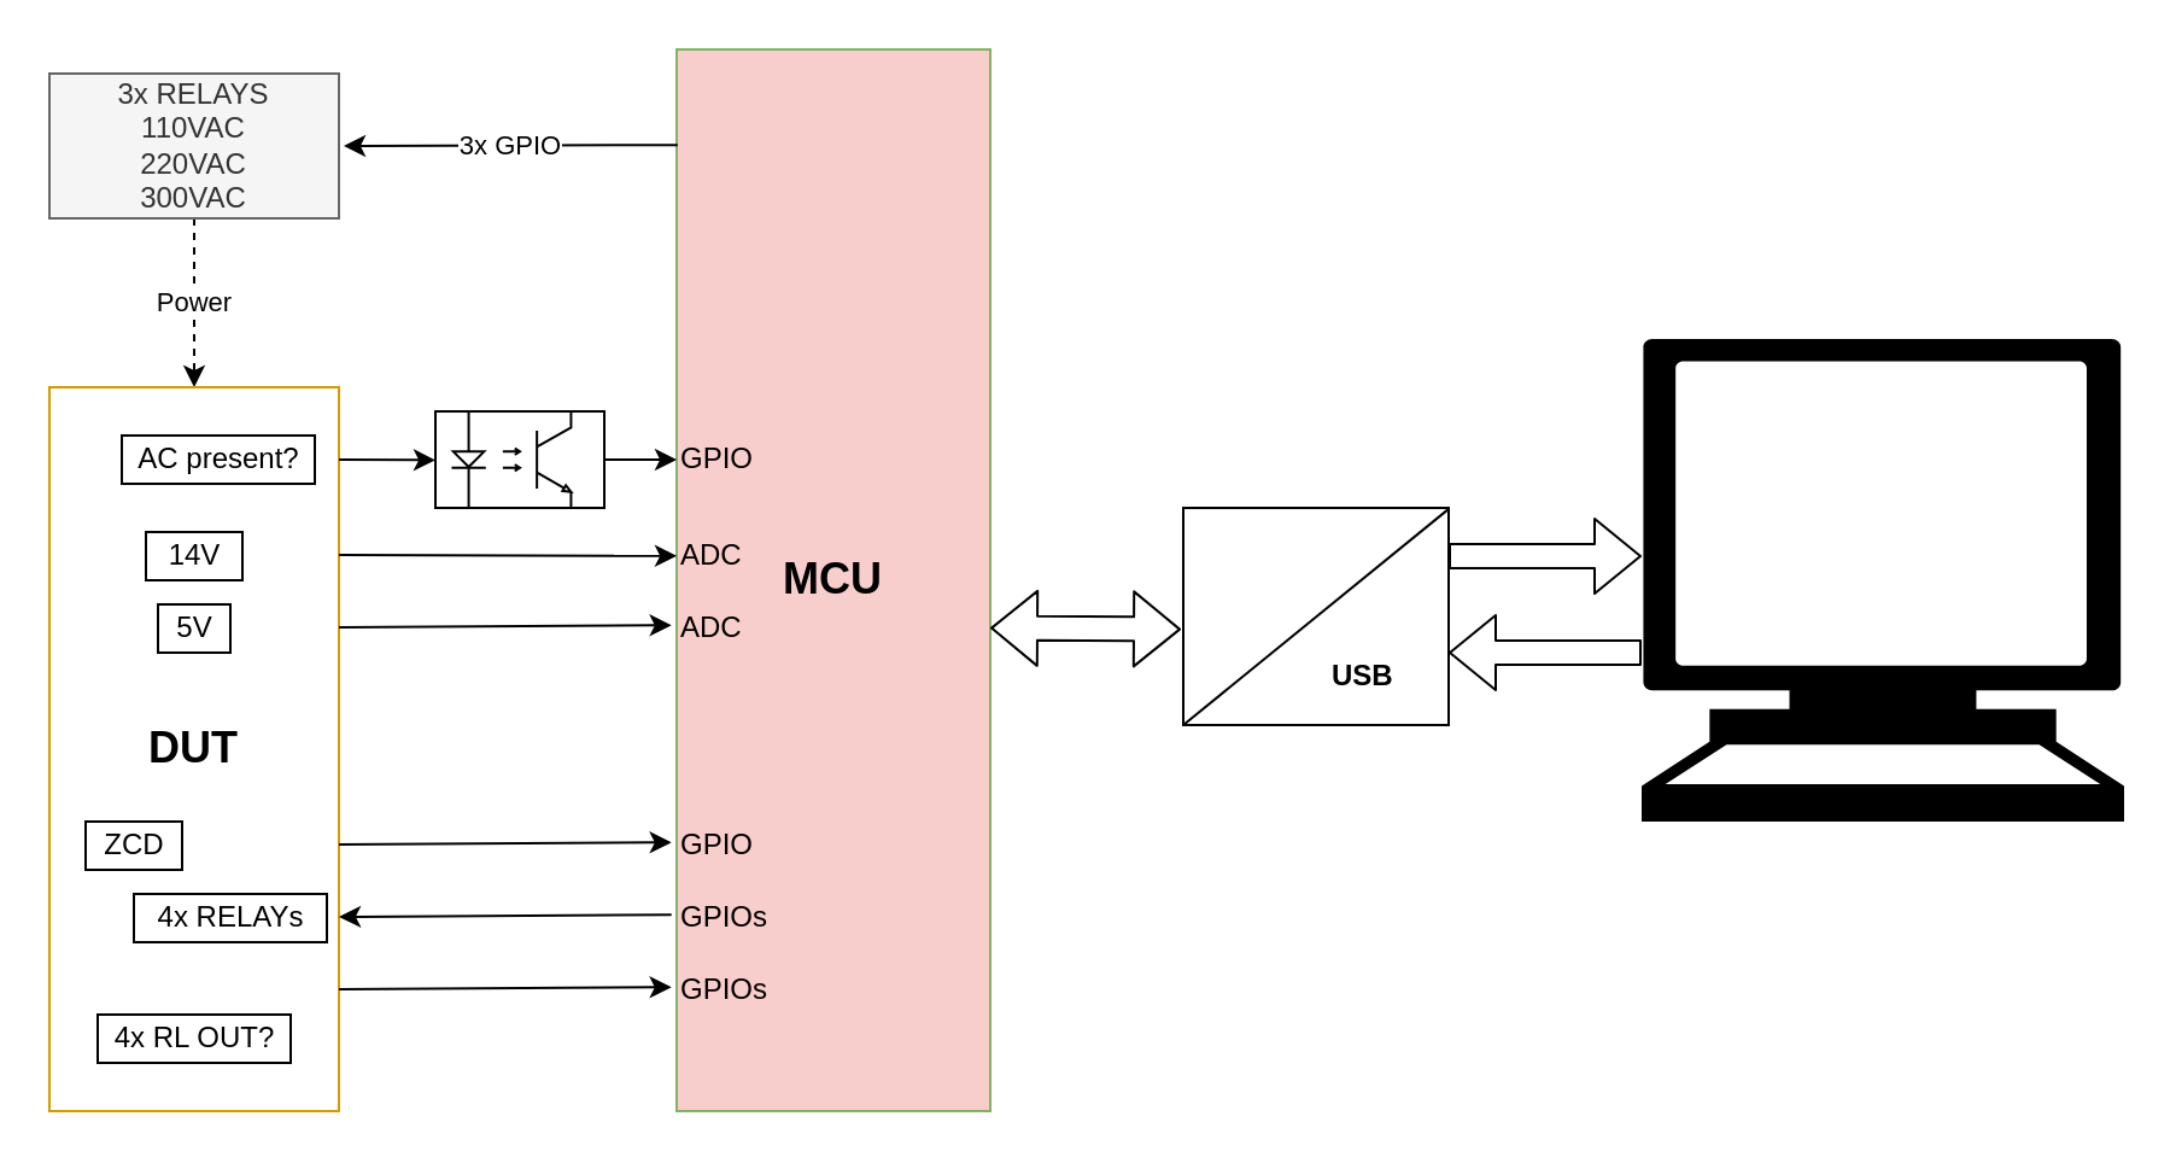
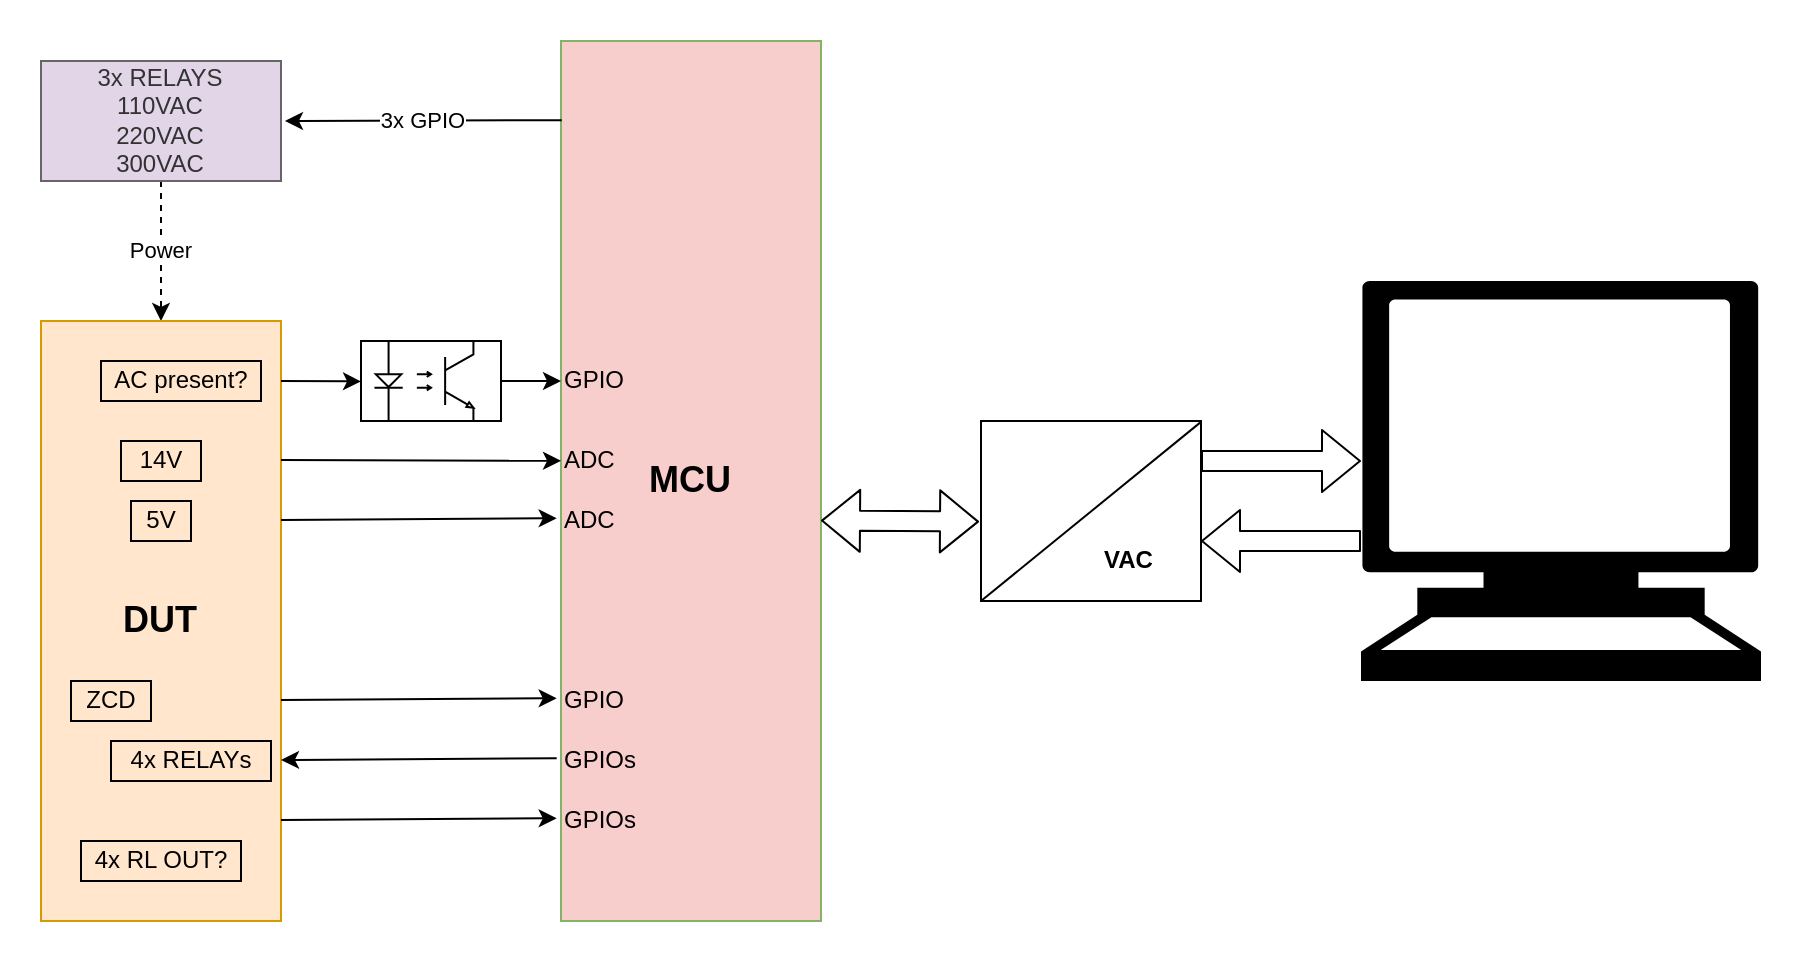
  <mxCell id="0" />
  <mxCell id="1" parent="0" />
  <mxCell id="2" value="&lt;font style=&quot;font-size: 18px&quot;&gt;&lt;b&gt;MCU&lt;/b&gt;&lt;/font&gt;" style="rounded=0;whiteSpace=wrap;html=1;fillColor=#f8cecc;strokeColor=#82b366;" vertex="1" parent="1"><mxGeometry x="280" y="20" width="130" height="440" as="geometry" /></mxCell>
  <mxCell id="3" value="3x GPIO" style="endArrow=classic;html=1;exitX=0.003;exitY=0.09;exitDx=0;exitDy=0;exitPerimeter=0;" edge="1" parent="1" source="2"><mxGeometry width="50" height="50" relative="1" as="geometry"><mxPoint x="20" y="70" as="sourcePoint" /><mxPoint x="142" y="60" as="targetPoint" /></mxGeometry></mxCell>
  <mxCell id="4" value="Power" style="edgeStyle=orthogonalEdgeStyle;rounded=0;orthogonalLoop=1;jettySize=auto;html=1;dashed=1;" edge="1" parent="1" source="5" target="6"><mxGeometry relative="1" as="geometry" /></mxCell>
- <mxCell id="5" value="3x RELAYS&lt;br&gt;110VAC&lt;br&gt;220VAC&lt;br&gt;300VAC" style="rounded=0;whiteSpace=wrap;html=1;fillColor=#f5f5f5;strokeColor=#666666;fontColor=#333333;" vertex="1" parent="1"><mxGeometry x="20" y="30" width="120" height="60" as="geometry" /></mxCell>
- <mxCell id="6" value="&lt;font style=&quot;font-size: 18px&quot;&gt;&lt;b&gt;DUT&lt;/b&gt;&lt;/font&gt;" style="rounded=0;whiteSpace=wrap;html=1;fillColor=#ffffff;strokeColor=#d79b00;" vertex="1" parent="1"><mxGeometry x="20" y="160" width="120" height="300" as="geometry" /></mxCell>
+ <mxCell id="5" value="3x RELAYS&lt;br&gt;110VAC&lt;br&gt;220VAC&lt;br&gt;300VAC" style="rounded=0;whiteSpace=wrap;html=1;fillColor=#e1d5e7;strokeColor=#666666;fontColor=#333333;" vertex="1" parent="1"><mxGeometry x="20" y="30" width="120" height="60" as="geometry" /></mxCell>
+ <mxCell id="6" value="&lt;font style=&quot;font-size: 18px&quot;&gt;&lt;b&gt;DUT&lt;/b&gt;&lt;/font&gt;" style="rounded=0;whiteSpace=wrap;html=1;fillColor=#ffe6cc;strokeColor=#d79b00;" vertex="1" parent="1"><mxGeometry x="20" y="160" width="120" height="300" as="geometry" /></mxCell>
  <mxCell id="7" value="AC present?" style="text;html=1;resizable=0;points=[];autosize=1;align=center;verticalAlign=top;spacingTop=-4;rounded=0;strokeColor=#000000;" vertex="1" parent="1"><mxGeometry x="50" y="180" width="80" height="20" as="geometry" /></mxCell>
  <mxCell id="8" value="" style="verticalLabelPosition=bottom;shadow=0;dashed=0;align=center;fillColor=#ffffff;html=1;verticalAlign=top;strokeWidth=1;shape=mxgraph.electrical.opto_electronics.opto-coupler;" vertex="1" parent="1"><mxGeometry x="180" y="170" width="70" height="40" as="geometry" /></mxCell>
  <mxCell id="9" value="" style="endArrow=classic;html=1;" edge="1" parent="1" target="11"><mxGeometry width="50" height="50" relative="1" as="geometry"><mxPoint x="250" y="190" as="sourcePoint" /><mxPoint x="300" y="140" as="targetPoint" /></mxGeometry></mxCell>
  <mxCell id="10" value="" style="endArrow=classic;html=1;entryX=0;entryY=0.505;entryDx=0;entryDy=0;entryPerimeter=0;" edge="1" parent="1" target="8"><mxGeometry width="50" height="50" relative="1" as="geometry"><mxPoint x="140" y="190" as="sourcePoint" /><mxPoint x="170" y="190.19" as="targetPoint" /></mxGeometry></mxCell>
  <mxCell id="11" value="GPIO" style="text;html=1;resizable=0;points=[];autosize=1;align=left;verticalAlign=top;spacingTop=-4;" vertex="1" parent="1"><mxGeometry x="280" y="180" width="50" height="20" as="geometry" /></mxCell>
  <mxCell id="12" value="14V" style="text;html=1;resizable=0;points=[];autosize=1;align=center;verticalAlign=top;spacingTop=-4;rounded=0;fillColor=none;strokeColor=#000000;" vertex="1" parent="1"><mxGeometry x="60" y="220" width="40" height="20" as="geometry" /></mxCell>
  <mxCell id="13" value="" style="endArrow=classic;html=1;" edge="1" parent="1" target="14"><mxGeometry width="50" height="50" relative="1" as="geometry"><mxPoint x="140" y="229.5" as="sourcePoint" /><mxPoint x="180" y="229.7" as="targetPoint" /></mxGeometry></mxCell>
  <mxCell id="14" value="ADC" style="text;html=1;resizable=0;points=[];autosize=1;align=left;verticalAlign=top;spacingTop=-4;" vertex="1" parent="1"><mxGeometry x="280" y="220" width="40" height="20" as="geometry" /></mxCell>
  <mxCell id="15" value="5V" style="text;html=1;resizable=0;points=[];autosize=1;align=center;verticalAlign=top;spacingTop=-4;rounded=0;fillColor=none;strokeColor=#000000;" vertex="1" parent="1"><mxGeometry x="65" y="250" width="30" height="20" as="geometry" /></mxCell>
  <mxCell id="16" value="" style="endArrow=classic;html=1;entryX=-0.018;entryY=0.342;entryDx=0;entryDy=0;entryPerimeter=0;" edge="1" parent="1"><mxGeometry width="50" height="50" relative="1" as="geometry"><mxPoint x="140" y="259.5" as="sourcePoint" /><mxPoint x="277.84" y="258.62" as="targetPoint" /></mxGeometry></mxCell>
  <mxCell id="17" value="ADC" style="text;html=1;resizable=0;points=[];autosize=1;align=left;verticalAlign=top;spacingTop=-4;" vertex="1" parent="1"><mxGeometry x="280" y="250" width="40" height="20" as="geometry" /></mxCell>
  <mxCell id="18" value="ZCD" style="text;html=1;resizable=0;points=[];autosize=1;align=center;verticalAlign=top;spacingTop=-4;rounded=0;fillColor=none;strokeColor=#000000;" vertex="1" parent="1"><mxGeometry x="35" y="340" width="40" height="20" as="geometry" /></mxCell>
  <mxCell id="19" value="" style="endArrow=classic;html=1;entryX=-0.018;entryY=0.342;entryDx=0;entryDy=0;entryPerimeter=0;" edge="1" parent="1"><mxGeometry width="50" height="50" relative="1" as="geometry"><mxPoint x="140" y="349.5" as="sourcePoint" /><mxPoint x="277.84" y="348.62" as="targetPoint" /></mxGeometry></mxCell>
  <mxCell id="20" value="GPIO" style="text;html=1;resizable=0;points=[];autosize=1;align=left;verticalAlign=top;spacingTop=-4;" vertex="1" parent="1"><mxGeometry x="280" y="340" width="50" height="20" as="geometry" /></mxCell>
  <mxCell id="21" value="4x RELAYs" style="text;html=1;resizable=0;points=[];autosize=1;align=center;verticalAlign=top;spacingTop=-4;rounded=0;fillColor=none;strokeColor=#000000;" vertex="1" parent="1"><mxGeometry x="55" y="370" width="80" height="20" as="geometry" /></mxCell>
  <mxCell id="22" value="" style="endArrow=classic;html=1;entryX=-0.018;entryY=0.342;entryDx=0;entryDy=0;entryPerimeter=0;" edge="1" parent="1"><mxGeometry width="50" height="50" relative="1" as="geometry"><mxPoint x="277.84" y="378.62" as="sourcePoint" /><mxPoint x="140" y="379.5" as="targetPoint" /></mxGeometry></mxCell>
  <mxCell id="23" value="GPIOs" style="text;html=1;resizable=0;points=[];autosize=1;align=left;verticalAlign=top;spacingTop=-4;" vertex="1" parent="1"><mxGeometry x="280" y="370" width="50" height="20" as="geometry" /></mxCell>
  <mxCell id="24" value="4x RL OUT?" style="text;html=1;resizable=0;points=[];autosize=1;align=center;verticalAlign=top;spacingTop=-4;rounded=0;fillColor=none;strokeColor=#000000;" vertex="1" parent="1"><mxGeometry x="40" y="420" width="80" height="20" as="geometry" /></mxCell>
  <mxCell id="25" value="" style="endArrow=classic;html=1;entryX=-0.018;entryY=0.342;entryDx=0;entryDy=0;entryPerimeter=0;" edge="1" parent="1"><mxGeometry width="50" height="50" relative="1" as="geometry"><mxPoint x="140" y="409.5" as="sourcePoint" /><mxPoint x="277.84" y="408.62" as="targetPoint" /></mxGeometry></mxCell>
  <mxCell id="26" value="GPIOs" style="text;html=1;resizable=0;points=[];autosize=1;align=left;verticalAlign=top;spacingTop=-4;" vertex="1" parent="1"><mxGeometry x="280" y="400" width="50" height="20" as="geometry" /></mxCell>
  <mxCell id="27" value="" style="rounded=0;whiteSpace=wrap;html=1;strokeColor=#000000;fillColor=none;align=center;" vertex="1" parent="1"><mxGeometry x="490" y="210" width="110" height="90" as="geometry" /></mxCell>
  <mxCell id="28" value="" style="endArrow=none;html=1;entryX=0.996;entryY=0.009;entryDx=0;entryDy=0;entryPerimeter=0;" edge="1" parent="1" target="27"><mxGeometry width="50" height="50" relative="1" as="geometry"><mxPoint x="490" y="300" as="sourcePoint" /><mxPoint x="540" y="250" as="targetPoint" /></mxGeometry></mxCell>
- <mxCell id="29" value="USB" style="text;html=1;resizable=0;points=[];autosize=1;align=left;verticalAlign=top;spacingTop=-4;fontStyle=1" vertex="1" parent="1"><mxGeometry x="550" y="270" width="40" height="20" as="geometry" /></mxCell>
+ <mxCell id="29" value="VAC" style="text;html=1;resizable=0;points=[];autosize=1;align=left;verticalAlign=top;spacingTop=-4;fontStyle=1" vertex="1" parent="1"><mxGeometry x="550" y="270" width="40" height="20" as="geometry" /></mxCell>
  <mxCell id="30" value="" style="shape=mxgraph.signs.tech.computer;html=1;fillColor=#000000;strokeColor=none;verticalLabelPosition=bottom;verticalAlign=top;align=center;rounded=0;" vertex="1" parent="1"><mxGeometry x="680" y="140" width="200" height="200" as="geometry" /></mxCell>
  <mxCell id="31" value="" style="shape=flexArrow;endArrow=classic;html=1;entryX=0;entryY=0.45;entryDx=0;entryDy=0;entryPerimeter=0;" edge="1" parent="1" target="30"><mxGeometry width="50" height="50" relative="1" as="geometry"><mxPoint x="600" y="230" as="sourcePoint" /><mxPoint x="660" y="230" as="targetPoint" /></mxGeometry></mxCell>
  <mxCell id="32" value="" style="shape=flexArrow;endArrow=classic;html=1;entryX=0;entryY=0.45;entryDx=0;entryDy=0;entryPerimeter=0;" edge="1" parent="1"><mxGeometry width="50" height="50" relative="1" as="geometry"><mxPoint x="680" y="270" as="sourcePoint" /><mxPoint x="600" y="270" as="targetPoint" /></mxGeometry></mxCell>
  <mxCell id="33" value="" style="shape=flexArrow;endArrow=classic;startArrow=classic;html=1;entryX=-0.009;entryY=0.559;entryDx=0;entryDy=0;entryPerimeter=0;exitX=1;exitY=0.545;exitDx=0;exitDy=0;exitPerimeter=0;" edge="1" parent="1" source="2" target="27"><mxGeometry width="50" height="50" relative="1" as="geometry"><mxPoint x="433" y="255" as="sourcePoint" /><mxPoint x="490" y="250" as="targetPoint" /></mxGeometry></mxCell>
